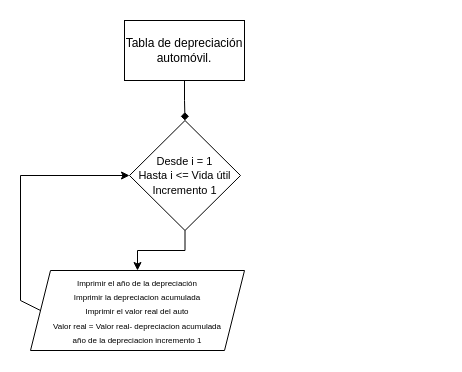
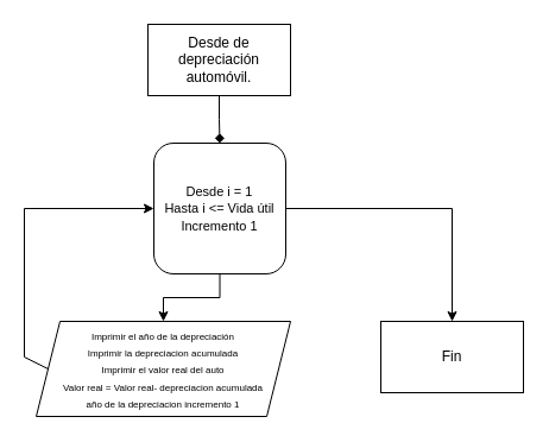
  <mxCell id="0" />
  <mxCell id="1" parent="0" />
  <mxCell id="2" value="" style="edgeStyle=orthogonalEdgeStyle;rounded=0;orthogonalLoop=1;jettySize=auto;html=1;endArrow=diamond;" edge="1" parent="1" source="3" target="6"><mxGeometry relative="1" as="geometry" /></mxCell>
- <mxCell id="3" value="Tabla de depreciación automóvil." style="rounded=0;whiteSpace=wrap;html=1;" vertex="1" parent="1"><mxGeometry x="124" y="20" width="120" height="60" as="geometry" /></mxCell>
+ <mxCell id="3" value="Desde de depreciación automóvil." style="rounded=0;whiteSpace=wrap;html=1;" vertex="1" parent="1"><mxGeometry x="124" y="20" width="120" height="60" as="geometry" /></mxCell>
  <mxCell id="4" value="" style="edgeStyle=orthogonalEdgeStyle;rounded=0;orthogonalLoop=1;jettySize=auto;html=1;" edge="1" parent="1" source="6" target="7"><mxGeometry relative="1" as="geometry" /></mxCell>
- <mxCell id="6" value="&lt;font style=&quot;font-size: 11px;&quot;&gt;Desde i = 1&lt;br&gt;Hasta i &amp;lt;= Vida útil&lt;br&gt;Incremento 1&lt;/font&gt;" style="rhombus;whiteSpace=wrap;html=1;" vertex="1" parent="1"><mxGeometry x="129" y="120" width="111" height="110" as="geometry" /></mxCell>
+ <mxCell id="5" style="edgeStyle=orthogonalEdgeStyle;rounded=0;orthogonalLoop=1;jettySize=auto;html=1;" edge="1" parent="1" source="6" target="8"><mxGeometry relative="1" as="geometry" /></mxCell>
+ <mxCell id="6" value="&lt;font style=&quot;font-size: 11px;&quot;&gt;Desde i = 1&lt;br&gt;Hasta i &amp;lt;= Vida útil&lt;br&gt;Incremento 1&lt;/font&gt;" style="whiteSpace=wrap;html=1;rounded=1;" vertex="1" parent="1"><mxGeometry x="129" y="120" width="111" height="110" as="geometry" /></mxCell>
  <mxCell id="7" value="&lt;font style=&quot;font-size: 8px;&quot;&gt;Imprimir el año de la depreciación&lt;br&gt;Imprimir la depreciacion acumulada&lt;br&gt;Imprimir el valor real del auto&lt;br&gt;Valor real = Valor real- depreciacion acumulada&lt;br&gt;año de la depreciacion incremento 1&lt;/font&gt;" style="shape=parallelogram;perimeter=parallelogramPerimeter;whiteSpace=wrap;html=1;fixedSize=1;" vertex="1" parent="1"><mxGeometry x="30" y="270" width="214" height="80" as="geometry" /></mxCell>
+ <mxCell id="8" value="Fin" style="rounded=0;whiteSpace=wrap;html=1;" vertex="1" parent="1"><mxGeometry x="320" y="270" width="120" height="60" as="geometry" /></mxCell>
  <mxCell id="9" value="" style="endArrow=classic;html=1;rounded=0;exitX=0;exitY=0.5;exitDx=0;exitDy=0;entryX=0;entryY=0.5;entryDx=0;entryDy=0;" edge="1" parent="1" source="7" target="6"><mxGeometry width="50" height="50" relative="1" as="geometry"><mxPoint x="190" y="210" as="sourcePoint" /><mxPoint x="240" y="160" as="targetPoint" /><Array as="points"><mxPoint x="20" y="300" /><mxPoint x="20" y="175" /></Array></mxGeometry></mxCell>
